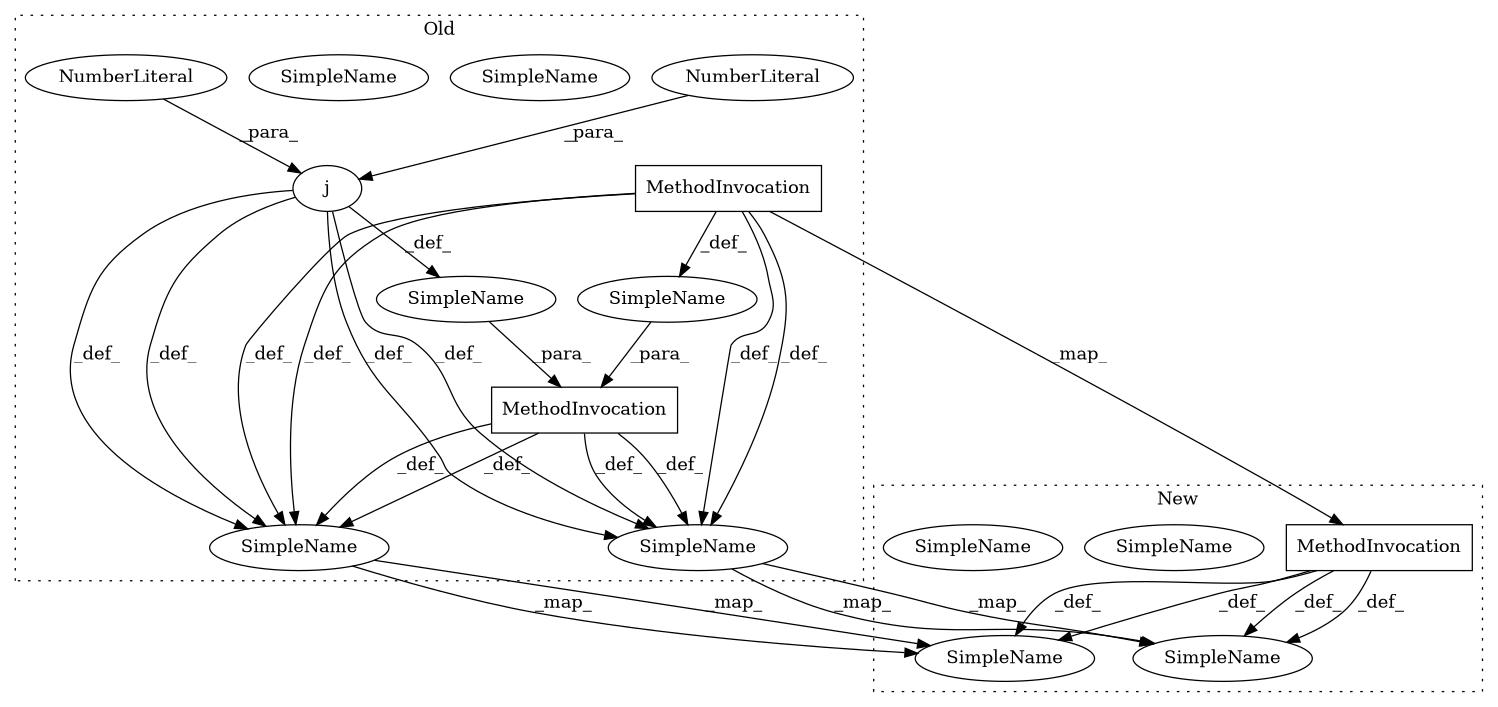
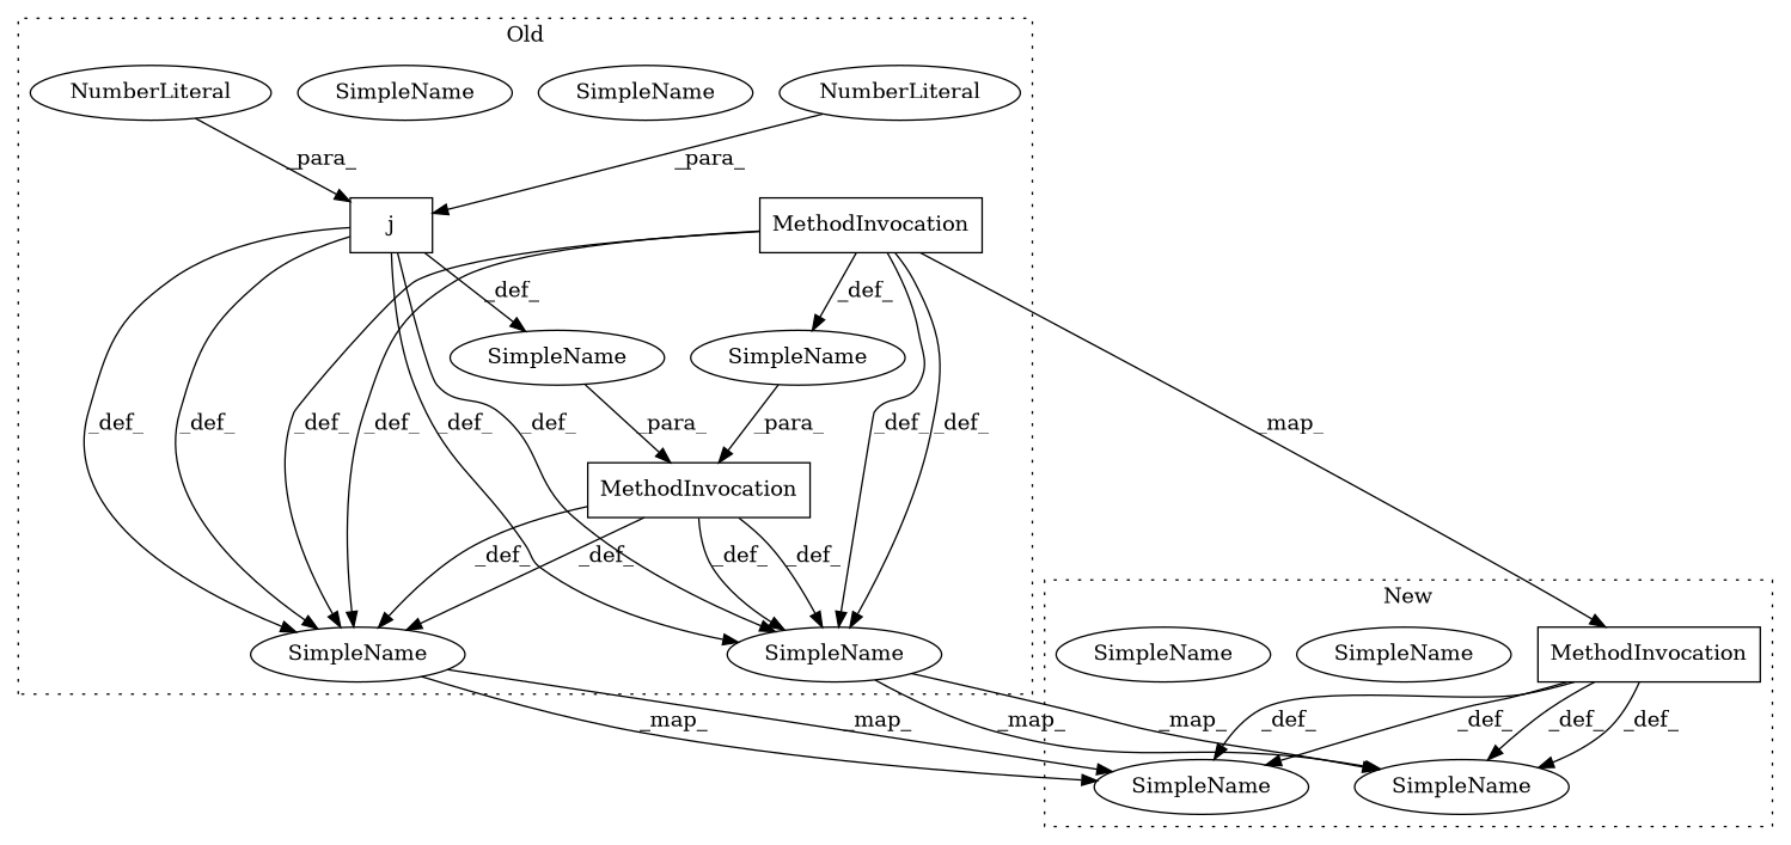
  digraph {
    node [a=42 l=4 shape=ellipse]
    n1 [a=32 l="11,2" label=MethodInvocation s="1855,1985" shape=box]
    n2 [a=32 l="27,1" label=MethodInvocation s="1866,1933" shape=box]
    n3 [a=34 l=1 label=NumberLiteral s=1956]
    n4 [label=SimpleName s=1839]
    n5 [label=SimpleName s=1995]
    n6 [label=SimpleName l=""]
    n7 [label=SimpleName s=1995]
    n8 [label=SimpleName l=""]
    n9 [label=SimpleName s=1839]
-   n10 [a=106 l=43 label=j s=1942]
+   n10 [a=106 l=43 label=j s=1942 shape=box]
    n11 [a=34 l=1 label=NumberLiteral s=1970]
    n12 [a=32 l="27,1" label=MethodInvocation s="1694,1761" shape=box]
    n13 [label=SimpleName s=1689]
    n14 [label=SimpleName s=1770]
    n15 [label=SimpleName s=1689]
    n16 [label=SimpleName s=1770]
    subgraph cluster_1 {
      label=Old
      style=dotted
      n1
      n2
      n3
      n4
      n5
      n6
      n7
      n8
      n9
      n10
      n11
    }
    subgraph cluster_2 {
      label=New
      style=dotted
      n12
      n13
      n14
      n15
      n16
    }
    n1 -> n4 [label=_def_]
    n1 -> n4 [label=_def_]
    n1 -> n7 [label=_def_]
    n1 -> n7 [label=_def_]
    n2 -> n4 [label=_def_]
    n2 -> n4 [label=_def_]
    n2 -> n6 [label=_def_]
    n2 -> n7 [label=_def_]
    n2 -> n7 [label=_def_]
    n2 -> n12 [label=_map_]
    n3 -> n10 [label=_para_]
    n4 -> n13 [label=_map_]
    n4 -> n13 [label=_map_]
    n6 -> n1 [label=_para_]
    n7 -> n16 [label=_map_]
    n7 -> n16 [label=_map_]
    n8 -> n1 [label=_para_]
    n10 -> n4 [label=_def_]
    n10 -> n4 [label=_def_]
    n10 -> n7 [label=_def_]
    n10 -> n7 [label=_def_]
    n10 -> n8 [label=_def_]
    n11 -> n10 [label=_para_]
    n12 -> n13 [label=_def_]
    n12 -> n13 [label=_def_]
    n12 -> n16 [label=_def_]
    n12 -> n16 [label=_def_]
  }
